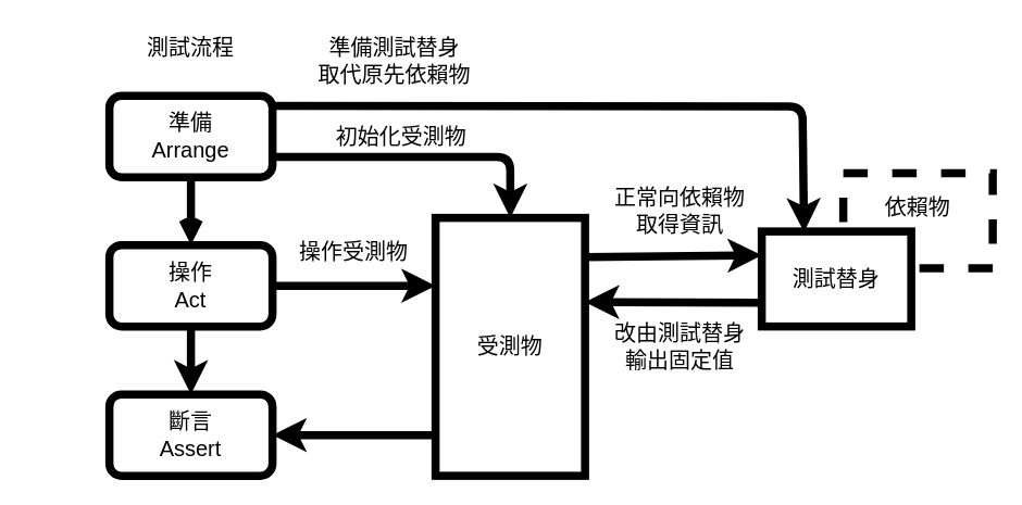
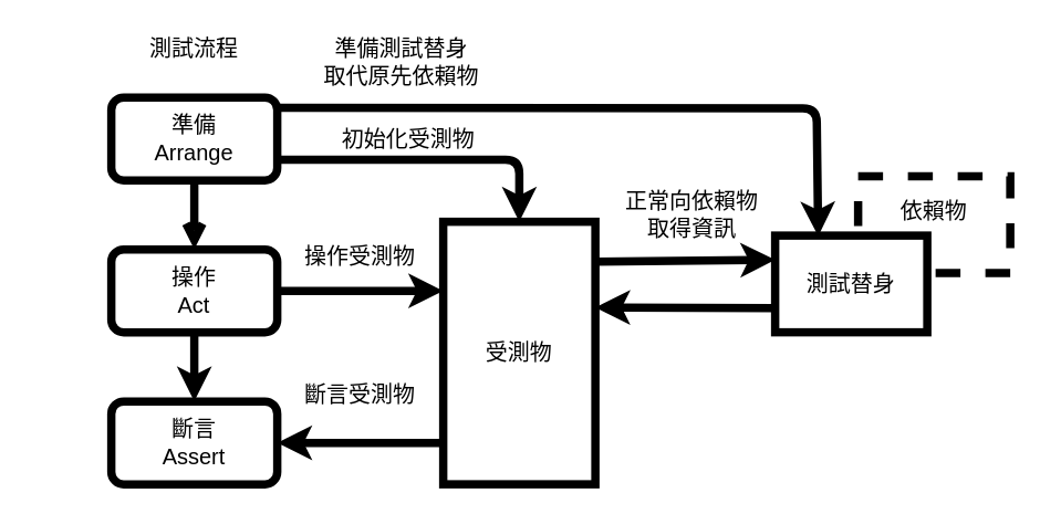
  <mxCell id="0" />
  <mxCell id="1" parent="0" />
  <mxCell id="2" value="&lt;span style=&quot;font-size: 16px;&quot;&gt;依賴物&lt;br&gt;&lt;br&gt;&lt;/span&gt;" style="rounded=0;whiteSpace=wrap;html=1;strokeWidth=6;fillColor=none;dashed=1;" vertex="1" parent="1"><mxGeometry x="620" y="127" width="110" height="70" as="geometry" /></mxCell>
  <mxCell id="3" value="" style="endArrow=open;html=1;strokeWidth=6;fontSize=16;exitX=0.5;exitY=1;exitDx=0;exitDy=0;entryX=0.5;entryY=0;entryDx=0;entryDy=0;" parent="1" source="6" target="7" edge="1"><mxGeometry width="50" height="50" relative="1" as="geometry"><mxPoint x="510" y="461" as="sourcePoint" /><mxPoint x="510" y="91" as="targetPoint" /></mxGeometry></mxCell>
  <mxCell id="4" value="&lt;font style=&quot;font-size: 16px;&quot;&gt;&lt;br&gt;&lt;/font&gt;" style="text;html=1;strokeColor=none;fillColor=none;align=center;verticalAlign=middle;whiteSpace=wrap;rounded=0;strokeWidth=6;" parent="1" vertex="1"><mxGeometry x="20" y="220" width="100" height="30" as="geometry" /></mxCell>
  <mxCell id="5" value="&lt;font style=&quot;font-size: 16px;&quot;&gt;測試流程&lt;br&gt;&lt;/font&gt;" style="text;html=1;strokeColor=none;fillColor=none;align=center;verticalAlign=middle;whiteSpace=wrap;rounded=0;strokeWidth=6;" parent="1" vertex="1"><mxGeometry x="90" y="20" width="100" height="30" as="geometry" /></mxCell>
  <mxCell id="6" value="&lt;span style=&quot;font-size: 16px;&quot;&gt;準備&lt;br&gt;&lt;/span&gt;&lt;span style=&quot;font-size: 16px;&quot;&gt;Arrange&lt;/span&gt;" style="rounded=1;whiteSpace=wrap;html=1;fillColor=none;strokeWidth=6;" parent="1" vertex="1"><mxGeometry x="80" y="70" width="120" height="60" as="geometry" /></mxCell>
  <mxCell id="7" value="&lt;span style=&quot;font-size: 16px;&quot;&gt;操作&lt;br&gt;Act&lt;/span&gt;" style="rounded=1;whiteSpace=wrap;html=1;fillColor=none;strokeWidth=6;" parent="1" vertex="1"><mxGeometry x="80" y="180" width="120" height="60" as="geometry" /></mxCell>
  <mxCell id="8" value="&lt;span style=&quot;font-size: 16px;&quot;&gt;斷言&lt;br&gt;Assert&lt;/span&gt;" style="rounded=1;whiteSpace=wrap;html=1;fillColor=none;strokeWidth=6;" parent="1" vertex="1"><mxGeometry x="80" y="290" width="120" height="60" as="geometry" /></mxCell>
  <mxCell id="9" value="" style="endArrow=classic;html=1;strokeWidth=6;fontSize=16;exitX=0.5;exitY=1;exitDx=0;exitDy=0;entryX=0.5;entryY=0;entryDx=0;entryDy=0;" parent="1" source="7" target="8" edge="1"><mxGeometry width="50" height="50" relative="1" as="geometry"><mxPoint x="520" y="471" as="sourcePoint" /><mxPoint x="460" y="180" as="targetPoint" /></mxGeometry></mxCell>
  <mxCell id="10" value="&lt;span style=&quot;font-size: 16px;&quot;&gt;受測物&lt;/span&gt;" style="rounded=0;whiteSpace=wrap;html=1;strokeWidth=6;fillColor=none;" parent="1" vertex="1"><mxGeometry x="320" y="160" width="110" height="190" as="geometry" /></mxCell>
  <mxCell id="11" value="" style="endArrow=classic;html=1;strokeWidth=6;fontSize=16;exitX=1;exitY=0.75;exitDx=0;exitDy=0;entryX=0.5;entryY=0;entryDx=0;entryDy=0;" parent="1" source="6" target="10" edge="1"><mxGeometry width="50" height="50" relative="1" as="geometry"><mxPoint x="150" y="140" as="sourcePoint" /><mxPoint x="370" y="160" as="targetPoint" /><Array as="points"><mxPoint x="375" y="115" /></Array></mxGeometry></mxCell>
  <mxCell id="12" value="" style="endArrow=classic;html=1;strokeWidth=6;fontSize=16;exitX=1;exitY=0.5;exitDx=0;exitDy=0;" parent="1" source="7" edge="1"><mxGeometry width="50" height="50" relative="1" as="geometry"><mxPoint x="210" y="110" as="sourcePoint" /><mxPoint x="320" y="210" as="targetPoint" /></mxGeometry></mxCell>
  <mxCell id="13" value="" style="endArrow=classic;html=1;strokeWidth=6;fontSize=16;entryX=1;entryY=0.5;entryDx=0;entryDy=0;" parent="1" target="8" edge="1"><mxGeometry width="50" height="50" relative="1" as="geometry"><mxPoint x="320" y="320" as="sourcePoint" /><mxPoint x="330" y="220" as="targetPoint" /></mxGeometry></mxCell>
  <mxCell id="14" value="&lt;span style=&quot;font-size: 16px;&quot;&gt;測試替身&lt;/span&gt;" style="rounded=0;whiteSpace=wrap;html=1;strokeWidth=6;fillColor=#FFFFFF;" parent="1" vertex="1"><mxGeometry x="560" y="170" width="110" height="70" as="geometry" /></mxCell>
  <mxCell id="15" value="" style="endArrow=classic;html=1;strokeWidth=6;fontSize=16;entryX=0;entryY=0.25;entryDx=0;entryDy=0;exitX=0.995;exitY=0.152;exitDx=0;exitDy=0;exitPerimeter=0;" parent="1" source="10" target="14" edge="1"><mxGeometry width="50" height="50" relative="1" as="geometry"><mxPoint x="460" y="187" as="sourcePoint" /><mxPoint x="560" y="192" as="targetPoint" /></mxGeometry></mxCell>
  <mxCell id="16" value="" style="endArrow=classic;html=1;strokeWidth=6;fontSize=16;exitX=0;exitY=0.75;exitDx=0;exitDy=0;" parent="1" source="14" edge="1"><mxGeometry width="50" height="50" relative="1" as="geometry"><mxPoint x="330" y="330" as="sourcePoint" /><mxPoint x="430" y="222" as="targetPoint" /></mxGeometry></mxCell>
  <mxCell id="17" value="&lt;font style=&quot;font-size: 16px;&quot;&gt;初始化受測物&lt;br&gt;&lt;/font&gt;" style="text;html=1;strokeColor=none;fillColor=none;align=center;verticalAlign=middle;whiteSpace=wrap;rounded=0;strokeWidth=6;" parent="1" vertex="1"><mxGeometry x="245" y="85" width="100" height="30" as="geometry" /></mxCell>
  <mxCell id="18" value="&lt;font style=&quot;font-size: 16px;&quot;&gt;操作受測物&lt;br&gt;&lt;/font&gt;" style="text;html=1;strokeColor=none;fillColor=none;align=center;verticalAlign=middle;whiteSpace=wrap;rounded=0;strokeWidth=6;" parent="1" vertex="1"><mxGeometry x="210" y="170" width="100" height="30" as="geometry" /></mxCell>
- <mxCell id="19" value="&lt;font style=&quot;font-size: 16px;&quot;&gt;改由測試替身&lt;br&gt;輸出固定值&lt;br&gt;&lt;/font&gt;" style="text;html=1;strokeColor=none;fillColor=none;align=center;verticalAlign=middle;whiteSpace=wrap;rounded=0;strokeWidth=6;" parent="1" vertex="1"><mxGeometry x="450" y="240" width="100" height="30" as="geometry" /></mxCell>
  <mxCell id="20" value="&lt;font style=&quot;font-size: 16px;&quot;&gt;正常向依賴物&lt;br&gt;取得資訊&lt;br&gt;&lt;/font&gt;" style="text;html=1;strokeColor=none;fillColor=none;align=center;verticalAlign=middle;whiteSpace=wrap;rounded=0;strokeWidth=6;" parent="1" vertex="1"><mxGeometry x="450" y="140" width="100" height="30" as="geometry" /></mxCell>
+ <mxCell id="21" value="&lt;font style=&quot;font-size: 16px;&quot;&gt;斷言受測物&lt;br&gt;&lt;/font&gt;" style="text;html=1;strokeColor=none;fillColor=none;align=center;verticalAlign=middle;whiteSpace=wrap;rounded=0;strokeWidth=6;" parent="1" vertex="1"><mxGeometry x="210" y="270" width="100" height="30" as="geometry" /></mxCell>
  <mxCell id="22" value="" style="endArrow=classic;html=1;strokeWidth=6;fontSize=16;exitX=1;exitY=0.75;exitDx=0;exitDy=0;entryX=0.283;entryY=0.007;entryDx=0;entryDy=0;entryPerimeter=0;" edge="1" parent="1" target="14"><mxGeometry width="50" height="50" relative="1" as="geometry"><mxPoint x="200" y="77.5" as="sourcePoint" /><mxPoint x="375" y="122.5" as="targetPoint" /><Array as="points"><mxPoint x="590" y="78" /></Array></mxGeometry></mxCell>
  <mxCell id="23" value="&lt;font style=&quot;font-size: 16px;&quot;&gt;準備測試替身&lt;br&gt;取代原先依賴物&lt;br&gt;&lt;/font&gt;" style="text;html=1;strokeColor=none;fillColor=none;align=center;verticalAlign=middle;whiteSpace=wrap;rounded=0;strokeWidth=6;" vertex="1" parent="1"><mxGeometry x="230" y="30" width="120" height="30" as="geometry" /></mxCell>
